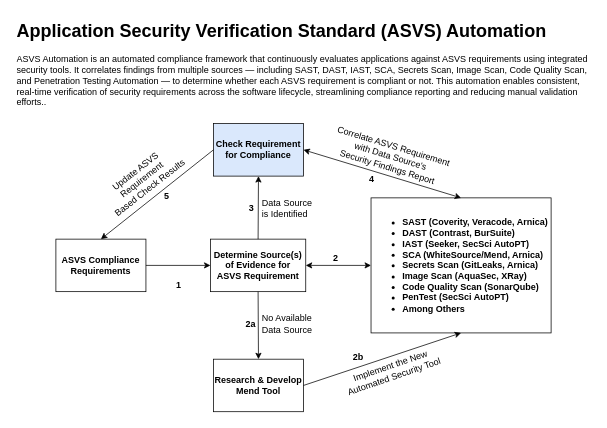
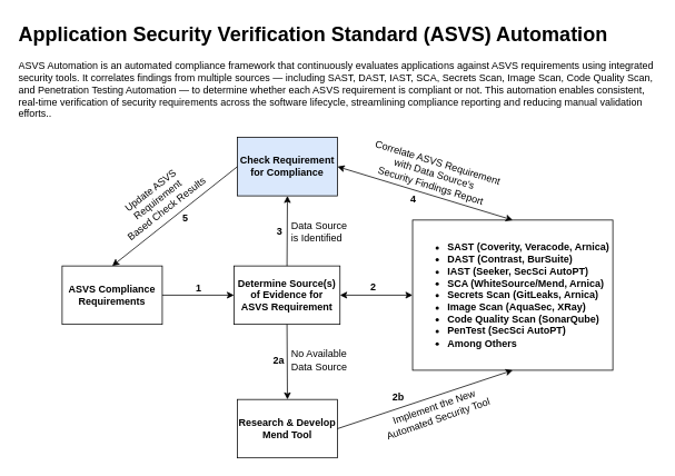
  <mxCell id="0" />
  <mxCell id="1" parent="0" />
  <mxCell id="2" value="&lt;b&gt;ASVS Compliance Requirements&lt;/b&gt;" style="rounded=0;whiteSpace=wrap;html=1;" parent="1" vertex="1"><mxGeometry x="74" y="318" width="120" height="70" as="geometry" /></mxCell>
  <mxCell id="3" value="&lt;ul&gt;&lt;li&gt;&lt;b&gt;SAST (Coverity, Veracode, Arnica)&lt;/b&gt;&lt;/li&gt;&lt;li&gt;&lt;b&gt;DAST (Contrast, BurSuite)&lt;/b&gt;&lt;/li&gt;&lt;li&gt;&lt;b&gt;IAST (Seeker, SecSci AutoPT)&lt;/b&gt;&lt;/li&gt;&lt;li&gt;&lt;b&gt;SCA (WhiteSource/Mend, Arnica)&lt;/b&gt;&lt;/li&gt;&lt;li&gt;&lt;b&gt;Secrets Scan (GitLeaks, Arnica)&lt;/b&gt;&lt;/li&gt;&lt;li&gt;&lt;b&gt;Image Scan (&lt;/b&gt;&lt;b&gt;AquaSec, XRay&lt;/b&gt;&lt;b&gt;)&lt;/b&gt;&lt;/li&gt;&lt;li&gt;&lt;b&gt;Code Quality Scan (SonarQube)&lt;/b&gt;&lt;/li&gt;&lt;li&gt;&lt;b&gt;PenTest (SecSci AutoPT)&lt;/b&gt;&lt;/li&gt;&lt;li&gt;&lt;b&gt;Among Others&lt;/b&gt;&lt;/li&gt;&lt;/ul&gt;" style="rounded=0;whiteSpace=wrap;html=1;align=left;" parent="1" vertex="1"><mxGeometry x="494" y="263" width="240" height="180" as="geometry" /></mxCell>
  <mxCell id="4" value="&lt;b&gt;Research &amp;amp; Develop Mend Tool&lt;/b&gt;" style="rounded=0;whiteSpace=wrap;html=1;" parent="1" vertex="1"><mxGeometry x="284" y="478" width="120" height="70" as="geometry" /></mxCell>
  <mxCell id="5" value="&lt;div&gt;&lt;b&gt;Determine Source(s)&lt;/b&gt;&lt;/div&gt;&lt;div&gt;&lt;b&gt;of Evidence for&lt;/b&gt;&lt;/div&gt;&lt;div&gt;&lt;b&gt;ASVS Requirement&lt;/b&gt;&lt;/div&gt;" style="rounded=0;whiteSpace=wrap;html=1;" parent="1" vertex="1"><mxGeometry x="280" y="318" width="127" height="70" as="geometry" /></mxCell>
  <mxCell id="6" value="" style="endArrow=classic;html=1;rounded=0;exitX=0.5;exitY=1;exitDx=0;exitDy=0;entryX=0.5;entryY=0;entryDx=0;entryDy=0;" parent="1" source="5" target="4" edge="1"><mxGeometry width="50" height="50" relative="1" as="geometry"><mxPoint x="384" y="548" as="sourcePoint" /><mxPoint x="434" y="498" as="targetPoint" /></mxGeometry></mxCell>
  <mxCell id="7" value="" style="endArrow=classic;startArrow=classic;html=1;rounded=0;exitX=1;exitY=0.5;exitDx=0;exitDy=0;entryX=0;entryY=0.5;entryDx=0;entryDy=0;" parent="1" source="5" target="3" edge="1"><mxGeometry width="50" height="50" relative="1" as="geometry"><mxPoint x="484" y="798" as="sourcePoint" /><mxPoint x="574" y="798" as="targetPoint" /></mxGeometry></mxCell>
  <mxCell id="8" value="" style="endArrow=classic;html=1;rounded=0;entryX=0.5;entryY=1;entryDx=0;entryDy=0;exitX=1;exitY=0.5;exitDx=0;exitDy=0;" parent="1" source="4" target="3" edge="1"><mxGeometry width="50" height="50" relative="1" as="geometry"><mxPoint x="384" y="548" as="sourcePoint" /><mxPoint x="434" y="498" as="targetPoint" /></mxGeometry></mxCell>
  <mxCell id="9" value="No Available Data Source" style="text;html=1;whiteSpace=wrap;strokeColor=none;fillColor=none;align=left;verticalAlign=middle;rounded=0;" parent="1" vertex="1"><mxGeometry x="347" y="401" width="73" height="60" as="geometry" /></mxCell>
  <mxCell id="10" value="&lt;b&gt;Check Requirement for Compliance&lt;/b&gt;" style="rounded=0;whiteSpace=wrap;html=1;fillColor=#dae8fc;" parent="1" vertex="1"><mxGeometry x="284" y="164" width="120" height="70" as="geometry" /></mxCell>
  <mxCell id="11" value="Data Source is Identified" style="text;html=1;whiteSpace=wrap;strokeColor=none;fillColor=none;align=left;verticalAlign=middle;rounded=0;" parent="1" vertex="1"><mxGeometry x="347" y="247" width="78" height="60" as="geometry" /></mxCell>
  <mxCell id="12" value="" style="endArrow=classic;html=1;rounded=0;entryX=0.5;entryY=1;entryDx=0;entryDy=0;exitX=0.5;exitY=0;exitDx=0;exitDy=0;" parent="1" source="5" target="10" edge="1"><mxGeometry width="50" height="50" relative="1" as="geometry"><mxPoint x="384" y="467" as="sourcePoint" /><mxPoint x="434" y="417" as="targetPoint" /></mxGeometry></mxCell>
  <mxCell id="13" value="" style="endArrow=classic;html=1;rounded=0;entryX=0;entryY=0.5;entryDx=0;entryDy=0;exitX=1;exitY=0.5;exitDx=0;exitDy=0;" parent="1" source="2" target="5" edge="1"><mxGeometry width="50" height="50" relative="1" as="geometry"><mxPoint x="524" y="741" as="sourcePoint" /><mxPoint x="524" y="657" as="targetPoint" /></mxGeometry></mxCell>
  <mxCell id="14" value="" style="endArrow=classic;html=1;rounded=0;exitX=0;exitY=0.5;exitDx=0;exitDy=0;entryX=0.5;entryY=0;entryDx=0;entryDy=0;" parent="1" source="10" target="2" edge="1"><mxGeometry width="50" height="50" relative="1" as="geometry"><mxPoint x="384" y="467" as="sourcePoint" /><mxPoint x="434" y="417" as="targetPoint" /></mxGeometry></mxCell>
  <mxCell id="15" value="&lt;div align=&quot;center&quot;&gt;Update ASVS&lt;/div&gt;&lt;div align=&quot;center&quot;&gt;Requirement&lt;/div&gt;&lt;div align=&quot;center&quot;&gt;&amp;nbsp;Based Check Results&lt;/div&gt;" style="text;html=1;whiteSpace=wrap;strokeColor=none;fillColor=none;align=center;verticalAlign=middle;rounded=0;rotation=-38;" parent="1" vertex="1"><mxGeometry x="118" y="214" width="142" height="50" as="geometry" /></mxCell>
  <mxCell id="16" value="" style="endArrow=classic;startArrow=classic;html=1;rounded=0;exitX=1;exitY=0.5;exitDx=0;exitDy=0;entryX=0.5;entryY=0;entryDx=0;entryDy=0;" parent="1" source="10" target="3" edge="1"><mxGeometry width="50" height="50" relative="1" as="geometry"><mxPoint x="504" y="617" as="sourcePoint" /><mxPoint x="594" y="617" as="targetPoint" /></mxGeometry></mxCell>
- <mxCell id="17" value="1" style="text;html=1;whiteSpace=wrap;strokeColor=none;fillColor=none;align=center;verticalAlign=middle;rounded=0;fontStyle=1" parent="1" vertex="1"><mxGeometry x="223" y="365" width="30" height="30" as="geometry" /></mxCell>
+ <mxCell id="17" value="1" style="text;html=1;whiteSpace=wrap;strokeColor=none;fillColor=none;align=center;verticalAlign=middle;rounded=0;fontStyle=1" parent="1" vertex="1"><mxGeometry x="223" y="330" width="30" height="30" as="geometry" /></mxCell>
  <mxCell id="18" value="2" style="text;html=1;whiteSpace=wrap;strokeColor=none;fillColor=none;align=center;verticalAlign=middle;rounded=0;fontStyle=1" parent="1" vertex="1"><mxGeometry x="432" y="329" width="30" height="30" as="geometry" /></mxCell>
  <mxCell id="19" value="2a" style="text;html=1;whiteSpace=wrap;strokeColor=none;fillColor=none;align=center;verticalAlign=middle;rounded=0;fontStyle=1" parent="1" vertex="1"><mxGeometry x="319" y="416" width="30" height="30" as="geometry" /></mxCell>
  <mxCell id="20" value="2b" style="text;html=1;whiteSpace=wrap;strokeColor=none;fillColor=none;align=center;verticalAlign=middle;rounded=0;fontStyle=1" parent="1" vertex="1"><mxGeometry x="462" y="460" width="30" height="30" as="geometry" /></mxCell>
  <mxCell id="21" value="3" style="text;html=1;whiteSpace=wrap;strokeColor=none;fillColor=none;align=center;verticalAlign=middle;rounded=0;fontStyle=1" parent="1" vertex="1"><mxGeometry x="320" y="262" width="30" height="30" as="geometry" /></mxCell>
  <mxCell id="22" value="4" style="text;html=1;whiteSpace=wrap;strokeColor=none;fillColor=none;align=center;verticalAlign=middle;rounded=0;fontStyle=1" parent="1" vertex="1"><mxGeometry x="480" y="223" width="30" height="30" as="geometry" /></mxCell>
  <mxCell id="23" value="5" style="text;html=1;whiteSpace=wrap;strokeColor=none;fillColor=none;align=center;verticalAlign=middle;rounded=0;fontStyle=1" parent="1" vertex="1"><mxGeometry x="207" y="246" width="30" height="30" as="geometry" /></mxCell>
  <mxCell id="24" value="&lt;h1 style=&quot;margin-top: 0px;&quot;&gt;Application Security Verification Standard (ASVS) Automation&lt;/h1&gt;&lt;p&gt;ASVS Automation is an automated compliance framework that continuously evaluates applications against ASVS requirements using integrated security tools. It correlates findings from multiple sources — including SAST, DAST, IAST, SCA, Secrets Scan, Image Scan, Code Quality Scan, and Penetration Testing Automation — to determine whether each ASVS requirement is compliant or not. This automation enables consistent, real-time verification of security requirements across the software lifecycle, streamlining compliance reporting and reducing manual validation efforts..&lt;/p&gt;" style="text;html=1;whiteSpace=wrap;overflow=hidden;rounded=0;" parent="1" vertex="1"><mxGeometry x="20" y="20" width="767" height="130" as="geometry" /></mxCell>
  <mxCell id="25" value="Implement the New Automated Security Tool" style="text;html=1;whiteSpace=wrap;strokeColor=none;fillColor=none;align=center;verticalAlign=middle;rounded=0;rotation=-19;" parent="1" vertex="1"><mxGeometry x="449" y="478" width="147" height="32" as="geometry" /></mxCell>
  <mxCell id="26" value="&lt;div&gt;Correlate ASVS Requirement with Data Source's&lt;/div&gt;&lt;div&gt;Security Findings Report&lt;/div&gt;" style="text;html=1;whiteSpace=wrap;strokeColor=none;fillColor=none;align=center;verticalAlign=middle;rounded=0;rotation=17;" parent="1" vertex="1"><mxGeometry x="433" y="185.76" width="175" height="44.24" as="geometry" /></mxCell>
